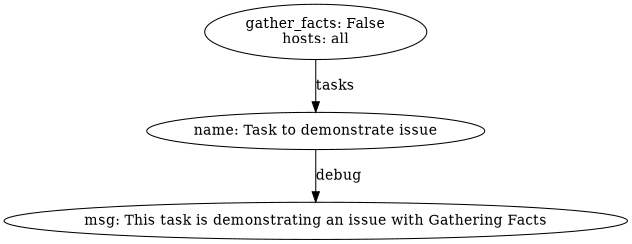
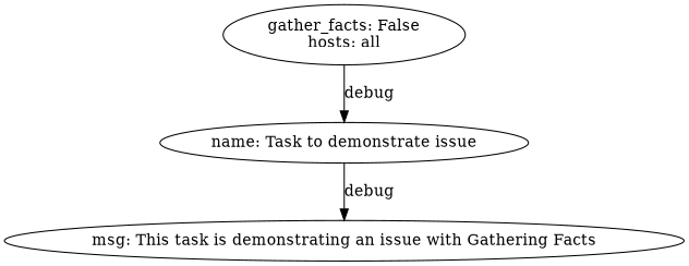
  digraph {
    n1 [label="msg: This task is demonstrating an issue with Gathering Facts\n"]
    n2 [label="name: Task to demonstrate issue\n"]
    n3 [label="gather_facts: False\nhosts: all\n"]
    n2 -> n1 [label=debug]
-   n3 -> n2 [label=tasks]
+   n3 -> n2 [label=debug]
  }
